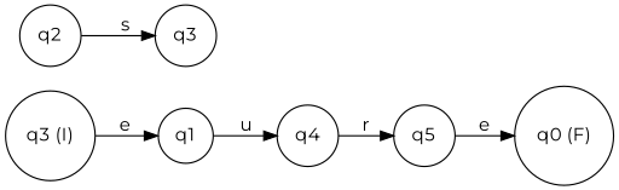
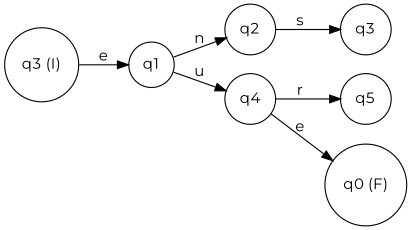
  digraph {
    fontname=Montserrat
    rankdir=LR
    node [fontname=Montserrat shape=circle]
    edge [fontname=Montserrat]
    n1 [label="q3 (I)"]
    n2 [label=q1]
    n3 [label=q2]
    n4 [label=q4]
    n5 [label=q3]
    n6 [label=q5]
    n7 [label="q0 (F)"]
    n1 -> n2 [label=e]
+   n2 -> n3 [label=n]
    n2 -> n4 [label=u]
    n3 -> n5 [label=s]
    n4 -> n6 [label=r]
-   n6 -> n7 [label=e]
+   n4 -> n7 [label=e]
  }
